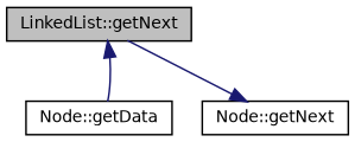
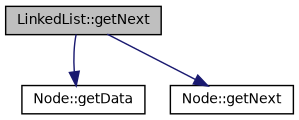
  digraph {
    rankdir=TB
    node [color=black fillcolor=white fontname=Helvetica fontsize=10 shape=record style=filled]
    edge [color=midnightblue fontname=Helvetica fontsize=10 labelfontname=Helvetica labelfontsize=10 style=solid]
    n1 [fillcolor=grey75 fontcolor=black height=0.2 label="LinkedList::getNext" width=0.4]
    n2 [height=0.2 label="Node::getData" width=0.4]
    n3 [height=0.2 label="Node::getNext" width=0.4]
-   n2 -> n1
+   n1 -> n2
    n1 -> n3
  }
